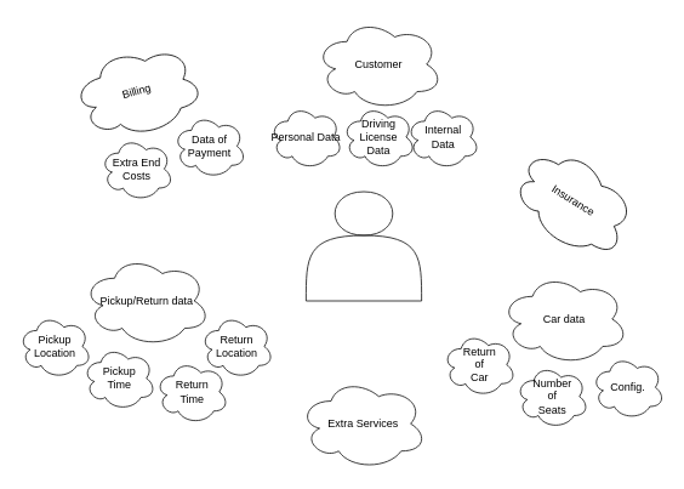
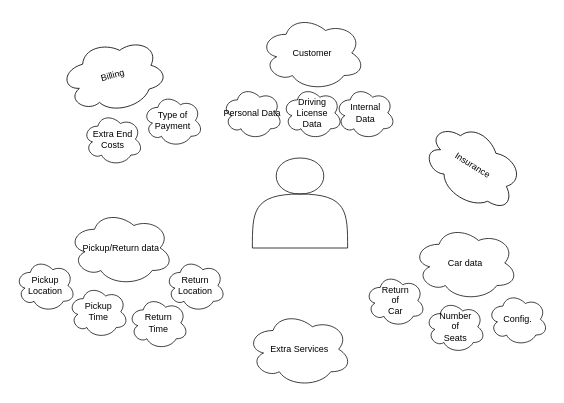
  <mxCell id="0" />
  <mxCell id="1" parent="0" />
  <mxCell id="2" value="" style="shape=actor;whiteSpace=wrap;html=1;" vertex="1" parent="1"><mxGeometry x="336" y="210" width="127" height="120" as="geometry" /></mxCell>
  <mxCell id="3" value="Pickup/Return data" style="ellipse;shape=cloud;whiteSpace=wrap;html=1;" vertex="1" parent="1"><mxGeometry x="90.5" y="280" width="140" height="100" as="geometry" /></mxCell>
  <mxCell id="4" value="Billing" style="ellipse;shape=cloud;whiteSpace=wrap;html=1;rotation=-15;" vertex="1" parent="1"><mxGeometry x="80" y="50" width="140" height="100" as="geometry" /></mxCell>
  <mxCell id="5" value="Customer" style="ellipse;shape=cloud;whiteSpace=wrap;html=1;" vertex="1" parent="1"><mxGeometry x="346" y="20" width="140" height="100" as="geometry" /></mxCell>
  <mxCell id="6" value="Car data" style="ellipse;shape=cloud;whiteSpace=wrap;html=1;" vertex="1" parent="1"><mxGeometry x="550" y="300" width="140" height="100" as="geometry" /></mxCell>
  <mxCell id="7" value="Insurance" style="ellipse;shape=cloud;whiteSpace=wrap;html=1;rotation=32;" vertex="1" parent="1"><mxGeometry x="560" y="170" width="140" height="100" as="geometry" /></mxCell>
  <mxCell id="8" value="Extra End Costs" style="ellipse;shape=cloud;whiteSpace=wrap;html=1;" vertex="1" parent="1"><mxGeometry x="110" y="150" width="80" height="70" as="geometry" /></mxCell>
- <mxCell id="9" value="Data of Payment" style="ellipse;shape=cloud;whiteSpace=wrap;html=1;" vertex="1" parent="1"><mxGeometry x="190" y="125" width="80" height="70" as="geometry" /></mxCell>
+ <mxCell id="9" value="Type of Payment" style="ellipse;shape=cloud;whiteSpace=wrap;html=1;" vertex="1" parent="1"><mxGeometry x="190" y="125" width="80" height="70" as="geometry" /></mxCell>
  <mxCell id="10" value="Personal Data" style="ellipse;shape=cloud;whiteSpace=wrap;html=1;" vertex="1" parent="1"><mxGeometry x="296" y="115" width="80" height="70" as="geometry" /></mxCell>
  <mxCell id="11" value="&lt;div&gt;Driving License&lt;/div&gt;&lt;div&gt;Data&lt;/div&gt;" style="ellipse;shape=cloud;whiteSpace=wrap;html=1;" vertex="1" parent="1"><mxGeometry x="376" y="115" width="80" height="70" as="geometry" /></mxCell>
  <mxCell id="12" value="&lt;div&gt;Internal&lt;/div&gt;&lt;div&gt;Data&lt;br&gt;&lt;/div&gt;" style="ellipse;shape=cloud;whiteSpace=wrap;html=1;" vertex="1" parent="1"><mxGeometry x="446.5" y="115" width="80" height="70" as="geometry" /></mxCell>
  <mxCell id="13" value="&lt;div&gt;Pickup&lt;/div&gt;&lt;div&gt;Location&lt;/div&gt;" style="ellipse;shape=cloud;whiteSpace=wrap;html=1;" vertex="1" parent="1"><mxGeometry x="20" y="345" width="80" height="70" as="geometry" /></mxCell>
  <mxCell id="14" value="&lt;div&gt;Return&lt;/div&gt;&lt;div&gt;Location&lt;br&gt;&lt;/div&gt;" style="ellipse;shape=cloud;whiteSpace=wrap;html=1;" vertex="1" parent="1"><mxGeometry x="220" y="345" width="80" height="70" as="geometry" /></mxCell>
  <mxCell id="15" value="&lt;div&gt;Pickup&lt;/div&gt;&lt;div&gt;Time&lt;/div&gt;" style="ellipse;shape=cloud;whiteSpace=wrap;html=1;" vertex="1" parent="1"><mxGeometry x="90.5" y="380" width="80" height="70" as="geometry" /></mxCell>
  <mxCell id="16" value="Return&lt;br&gt;Time" style="ellipse;shape=cloud;whiteSpace=wrap;html=1;" vertex="1" parent="1"><mxGeometry x="170.5" y="395" width="80" height="70" as="geometry" /></mxCell>
  <mxCell id="17" value="&lt;div&gt;Return&lt;/div&gt;&lt;div&gt;of&lt;/div&gt;&lt;div&gt;Car&lt;br&gt;&lt;/div&gt;" style="ellipse;shape=cloud;whiteSpace=wrap;html=1;" vertex="1" parent="1"><mxGeometry x="486.5" y="365" width="80" height="70" as="geometry" /></mxCell>
  <mxCell id="18" value="&lt;div&gt;Number&lt;/div&gt;&lt;div&gt;of&lt;/div&gt;&lt;div&gt;Seats&lt;br&gt;&lt;/div&gt;" style="ellipse;shape=cloud;whiteSpace=wrap;html=1;" vertex="1" parent="1"><mxGeometry x="566.5" y="400" width="80" height="70" as="geometry" /></mxCell>
  <mxCell id="19" value="Config." style="ellipse;shape=cloud;whiteSpace=wrap;html=1;" vertex="1" parent="1"><mxGeometry x="650" y="390" width="80" height="70" as="geometry" /></mxCell>
  <mxCell id="20" value="Extra Services" style="ellipse;shape=cloud;whiteSpace=wrap;html=1;" vertex="1" parent="1"><mxGeometry x="328.5" y="415" width="140" height="100" as="geometry" /></mxCell>
